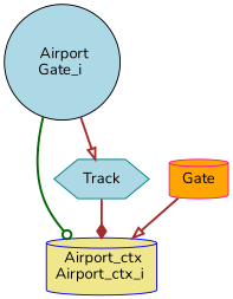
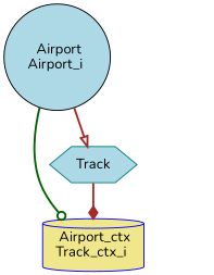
  digraph {
    fontname=Nunito
    node [fillcolor=lightblue fontname=Nunito shape=cylinder style=filled]
    edge [arrowhead=onormal color=brown fontname=Nunito style=bold]
-   n1 [color=blue fillcolor=khaki label=" Airport_ctx\nAirport_ctx_i "]
-   n2 [color=black label=" Airport\nGate_i " shape=circle]
+   n1 [color=blue fillcolor=khaki label=" Airport_ctx\nTrack_ctx_i "]
+   n2 [color=black label=" Airport\nAirport_i " shape=circle]
    n3 [color=teal label=" Track " shape=hexagon]
-   n4 [color=deeppink fillcolor=orange label=" Gate "]
    n2 -> n1 [arrowhead=odot color=darkgreen]
    n2 -> n3
    n3 -> n1 [arrowhead=diamond]
-   n4 -> n1
  }
